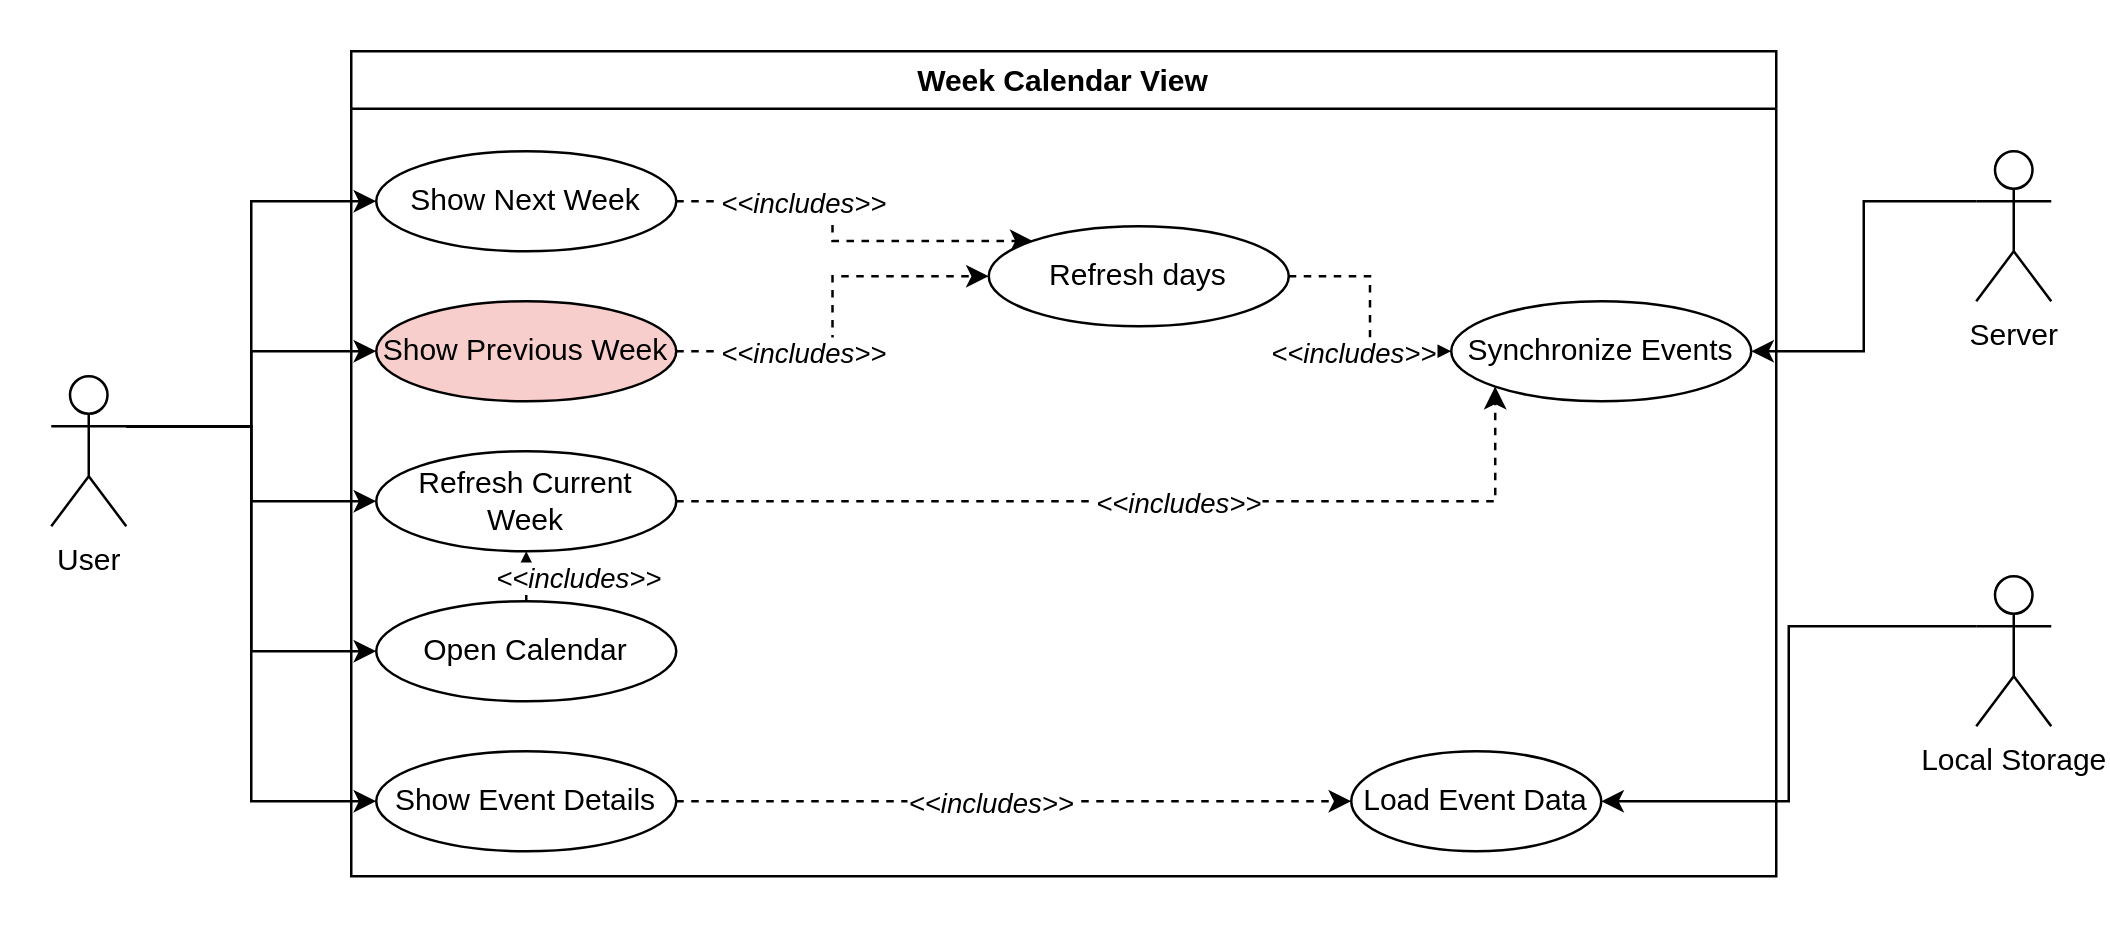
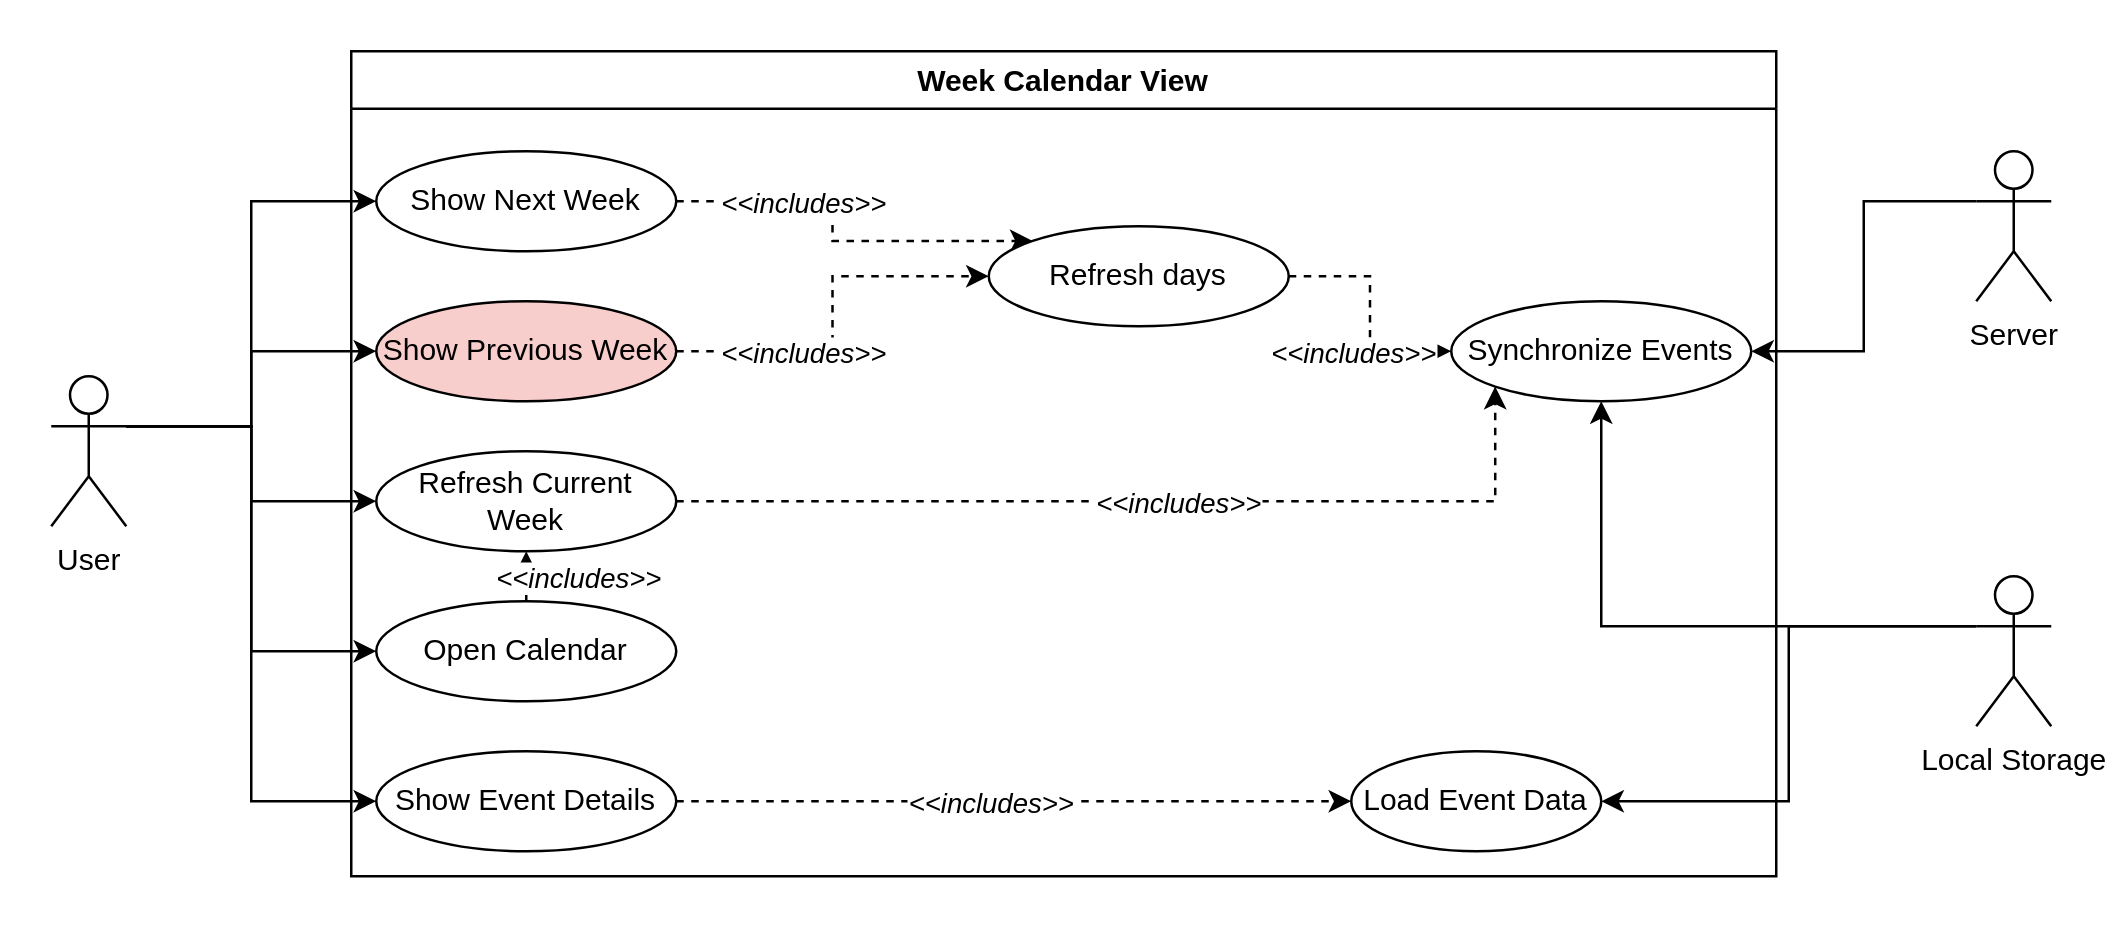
  <mxCell id="0" />
  <mxCell id="1" parent="0" />
  <mxCell id="2" style="edgeStyle=orthogonalEdgeStyle;rounded=0;orthogonalLoop=1;jettySize=auto;html=1;exitX=0.5;exitY=0;exitDx=0;exitDy=0;entryX=0.5;entryY=1;entryDx=0;entryDy=0;dashed=1;" parent="1" source="3" target="13" edge="1"><mxGeometry relative="1" as="geometry" /></mxCell>
  <mxCell id="3" value="Open Calendar" style="ellipse;whiteSpace=wrap;html=1;" parent="1" vertex="1"><mxGeometry x="150" y="240" width="120" height="40" as="geometry" /></mxCell>
  <mxCell id="4" style="edgeStyle=orthogonalEdgeStyle;rounded=0;orthogonalLoop=1;jettySize=auto;html=1;exitX=1;exitY=0.5;exitDx=0;exitDy=0;entryX=0;entryY=0.5;entryDx=0;entryDy=0;dashed=1;" parent="1" source="6" target="26" edge="1"><mxGeometry relative="1" as="geometry" /></mxCell>
  <mxCell id="5" value="&amp;lt;&amp;lt;includes&amp;gt;&amp;gt;" style="edgeLabel;html=1;align=center;verticalAlign=middle;resizable=0;points=[];fontStyle=2" parent="4" vertex="1" connectable="0"><mxGeometry x="-0.3" y="-4" relative="1" as="geometry"><mxPoint x="30" y="-4" as="offset" /></mxGeometry></mxCell>
  <mxCell id="6" value="Show Event Details" style="ellipse;whiteSpace=wrap;html=1;" parent="1" vertex="1"><mxGeometry x="150" y="300" width="120" height="40" as="geometry" /></mxCell>
  <mxCell id="7" style="edgeStyle=orthogonalEdgeStyle;rounded=0;orthogonalLoop=1;jettySize=auto;html=1;exitX=1;exitY=0.5;exitDx=0;exitDy=0;entryX=0;entryY=0.5;entryDx=0;entryDy=0;dashed=1;" parent="1" source="8" target="33" edge="1"><mxGeometry relative="1" as="geometry" /></mxCell>
  <mxCell id="8" value="Show Previous Week" style="ellipse;whiteSpace=wrap;html=1;fillColor=#f8cecc;" parent="1" vertex="1"><mxGeometry x="150" y="120" width="120" height="40" as="geometry" /></mxCell>
  <mxCell id="9" style="edgeStyle=orthogonalEdgeStyle;rounded=0;orthogonalLoop=1;jettySize=auto;html=1;exitX=1;exitY=0.5;exitDx=0;exitDy=0;entryX=0;entryY=0;entryDx=0;entryDy=0;dashed=1;" parent="1" source="10" target="33" edge="1"><mxGeometry relative="1" as="geometry"><mxPoint x="380" y="80" as="targetPoint" /></mxGeometry></mxCell>
  <mxCell id="10" value="Show Next Week" style="ellipse;whiteSpace=wrap;html=1;" parent="1" vertex="1"><mxGeometry x="150" y="60" width="120" height="40" as="geometry" /></mxCell>
  <mxCell id="11" style="edgeStyle=orthogonalEdgeStyle;rounded=0;orthogonalLoop=1;jettySize=auto;html=1;exitX=1;exitY=0.5;exitDx=0;exitDy=0;entryX=0;entryY=0.5;entryDx=0;entryDy=0;dashed=1;" parent="1" source="33" target="14" edge="1"><mxGeometry relative="1" as="geometry" /></mxCell>
  <mxCell id="12" style="edgeStyle=orthogonalEdgeStyle;rounded=0;orthogonalLoop=1;jettySize=auto;html=1;exitX=1;exitY=0.5;exitDx=0;exitDy=0;entryX=0;entryY=1;entryDx=0;entryDy=0;dashed=1;" parent="1" source="13" target="14" edge="1"><mxGeometry relative="1" as="geometry" /></mxCell>
  <mxCell id="13" value="Refresh Current Week" style="ellipse;whiteSpace=wrap;html=1;" parent="1" vertex="1"><mxGeometry x="150" y="180" width="120" height="40" as="geometry" /></mxCell>
  <mxCell id="14" value="Synchronize Events" style="ellipse;whiteSpace=wrap;html=1;" parent="1" vertex="1"><mxGeometry x="580" y="120" width="120" height="40" as="geometry" /></mxCell>
  <mxCell id="15" style="edgeStyle=orthogonalEdgeStyle;rounded=0;orthogonalLoop=1;jettySize=auto;html=1;exitX=1;exitY=0.333;exitDx=0;exitDy=0;exitPerimeter=0;entryX=0;entryY=0.5;entryDx=0;entryDy=0;" parent="1" source="20" target="10" edge="1"><mxGeometry relative="1" as="geometry" /></mxCell>
  <mxCell id="16" style="edgeStyle=orthogonalEdgeStyle;rounded=0;orthogonalLoop=1;jettySize=auto;html=1;exitX=1;exitY=0.333;exitDx=0;exitDy=0;exitPerimeter=0;entryX=0;entryY=0.5;entryDx=0;entryDy=0;" parent="1" source="20" target="8" edge="1"><mxGeometry relative="1" as="geometry" /></mxCell>
  <mxCell id="17" style="edgeStyle=orthogonalEdgeStyle;rounded=0;orthogonalLoop=1;jettySize=auto;html=1;exitX=1;exitY=0.333;exitDx=0;exitDy=0;exitPerimeter=0;entryX=0;entryY=0.5;entryDx=0;entryDy=0;" parent="1" source="20" target="13" edge="1"><mxGeometry relative="1" as="geometry" /></mxCell>
  <mxCell id="18" style="edgeStyle=orthogonalEdgeStyle;rounded=0;orthogonalLoop=1;jettySize=auto;html=1;exitX=1;exitY=0.333;exitDx=0;exitDy=0;exitPerimeter=0;entryX=0;entryY=0.5;entryDx=0;entryDy=0;" parent="1" source="20" target="3" edge="1"><mxGeometry relative="1" as="geometry" /></mxCell>
  <mxCell id="19" style="edgeStyle=orthogonalEdgeStyle;rounded=0;orthogonalLoop=1;jettySize=auto;html=1;exitX=1;exitY=0.333;exitDx=0;exitDy=0;exitPerimeter=0;entryX=0;entryY=0.5;entryDx=0;entryDy=0;" parent="1" source="20" target="6" edge="1"><mxGeometry relative="1" as="geometry" /></mxCell>
  <mxCell id="20" value="User" style="shape=umlActor;verticalLabelPosition=bottom;verticalAlign=top;html=1;outlineConnect=0;" parent="1" vertex="1"><mxGeometry x="20" y="150" width="30" height="60" as="geometry" /></mxCell>
  <mxCell id="21" style="edgeStyle=orthogonalEdgeStyle;rounded=0;orthogonalLoop=1;jettySize=auto;html=1;exitX=0;exitY=0.333;exitDx=0;exitDy=0;exitPerimeter=0;entryX=1;entryY=0.5;entryDx=0;entryDy=0;" parent="1" source="22" target="14" edge="1"><mxGeometry relative="1" as="geometry" /></mxCell>
  <mxCell id="22" value="Server" style="shape=umlActor;verticalLabelPosition=bottom;verticalAlign=top;html=1;outlineConnect=0;" parent="1" vertex="1"><mxGeometry x="790" y="60" width="30" height="60" as="geometry" /></mxCell>
+ <mxCell id="23" style="edgeStyle=orthogonalEdgeStyle;rounded=0;orthogonalLoop=1;jettySize=auto;html=1;exitX=0;exitY=0.333;exitDx=0;exitDy=0;exitPerimeter=0;entryX=0.5;entryY=1;entryDx=0;entryDy=0;" parent="1" source="25" target="14" edge="1"><mxGeometry relative="1" as="geometry" /></mxCell>
  <mxCell id="24" style="edgeStyle=orthogonalEdgeStyle;rounded=0;orthogonalLoop=1;jettySize=auto;html=1;exitX=0;exitY=0.333;exitDx=0;exitDy=0;exitPerimeter=0;entryX=1;entryY=0.5;entryDx=0;entryDy=0;" parent="1" source="25" target="26" edge="1"><mxGeometry relative="1" as="geometry" /></mxCell>
  <mxCell id="25" value="Local Storage" style="shape=umlActor;verticalLabelPosition=bottom;verticalAlign=top;html=1;outlineConnect=0;" parent="1" vertex="1"><mxGeometry x="790" y="230" width="30" height="60" as="geometry" /></mxCell>
  <mxCell id="26" value="Load Event Data" style="ellipse;whiteSpace=wrap;html=1;" parent="1" vertex="1"><mxGeometry x="540" y="300" width="100" height="40" as="geometry" /></mxCell>
  <mxCell id="27" value="&amp;lt;&amp;lt;includes&amp;gt;&amp;gt;" style="edgeLabel;html=1;align=center;verticalAlign=middle;resizable=0;points=[];fontStyle=2" parent="1" vertex="1" connectable="0"><mxGeometry x="470" y="200" as="geometry" /></mxCell>
  <mxCell id="28" value="&amp;lt;&amp;lt;includes&amp;gt;&amp;gt;" style="edgeLabel;html=1;align=center;verticalAlign=middle;resizable=0;points=[];fontStyle=2" parent="1" vertex="1" connectable="0"><mxGeometry x="320" y="140" as="geometry" /></mxCell>
  <mxCell id="29" value="&amp;lt;&amp;lt;includes&amp;gt;&amp;gt;" style="edgeLabel;html=1;align=center;verticalAlign=middle;resizable=0;points=[];fontStyle=2" parent="1" vertex="1" connectable="0"><mxGeometry x="320" y="80" as="geometry" /></mxCell>
  <mxCell id="30" value="&amp;lt;&amp;lt;includes&amp;gt;&amp;gt;" style="edgeLabel;html=1;align=center;verticalAlign=middle;resizable=0;points=[];fontStyle=2" parent="1" vertex="1" connectable="0"><mxGeometry x="540" y="140" as="geometry" /></mxCell>
  <mxCell id="31" value="Week Calendar View" style="swimlane;" parent="1" vertex="1"><mxGeometry x="140" y="20" width="570" height="330" as="geometry" /></mxCell>
  <mxCell id="32" value="&amp;lt;&amp;lt;includes&amp;gt;&amp;gt;" style="edgeLabel;html=1;align=center;verticalAlign=middle;resizable=0;points=[];fontStyle=2" parent="31" vertex="1" connectable="0"><mxGeometry x="90" y="210" as="geometry" /></mxCell>
  <mxCell id="33" value="Refresh days" style="ellipse;whiteSpace=wrap;html=1;" parent="31" vertex="1"><mxGeometry x="255" y="70" width="120" height="40" as="geometry" /></mxCell>
